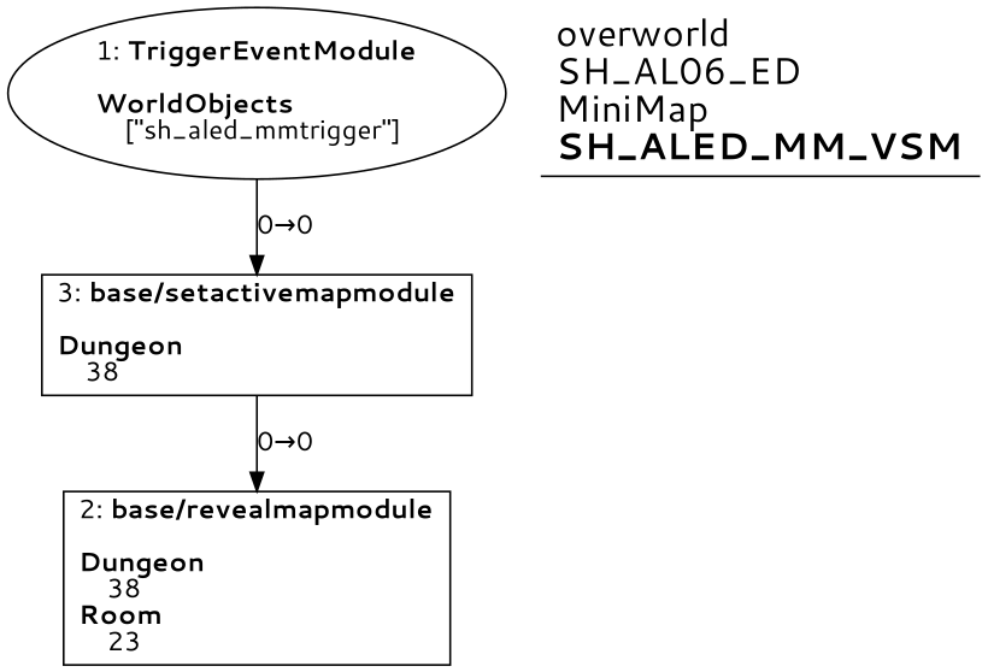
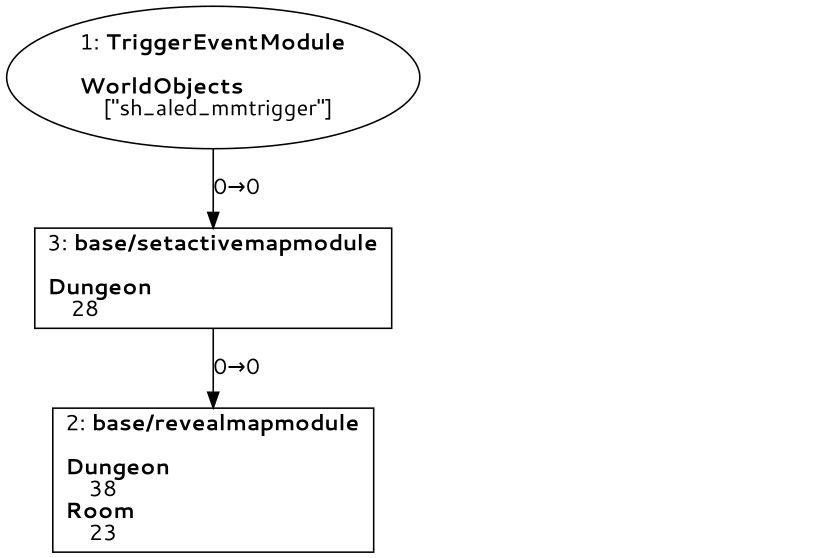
  digraph {
    fontname="Segoe UI"
    splines=spline
    node [fontname="Segoe UI" shape=box]
    edge [fontname="Segoe UI"]
    n1 [label=<1: <b>TriggerEventModule</b><br/><br/><b>WorldObjects</b><br align="left"/>    [&quot;sh_aled_mmtrigger&quot;]<br align="left"/>> shape=oval]
-   n2 [label=<3: <b>base/setactivemapmodule</b><br/><br/><b>Dungeon</b><br align="left"/>    38<br align="left"/>>]
+   n2 [label=<3: <b>base/setactivemapmodule</b><br/><br/><b>Dungeon</b><br align="left"/>    28<br align="left"/>>]
    n3 [label=<2: <b>base/revealmapmodule</b><br/><br/><b>Dungeon</b><br align="left"/>    38<br align="left"/><b>Room</b><br align="left"/>    23<br align="left"/>>]
-   n4 [label=<<font point-size="20">overworld<br align="left"/>SH_AL06_ED<br align="left"/>MiniMap<br align="left"/><b>SH_ALED_MM_VSM</b><br align="left"/></font>> shape=underline]
    n1 -> n2 [label="0→0"]
    n2 -> n3 [label="0→0"]
  }
